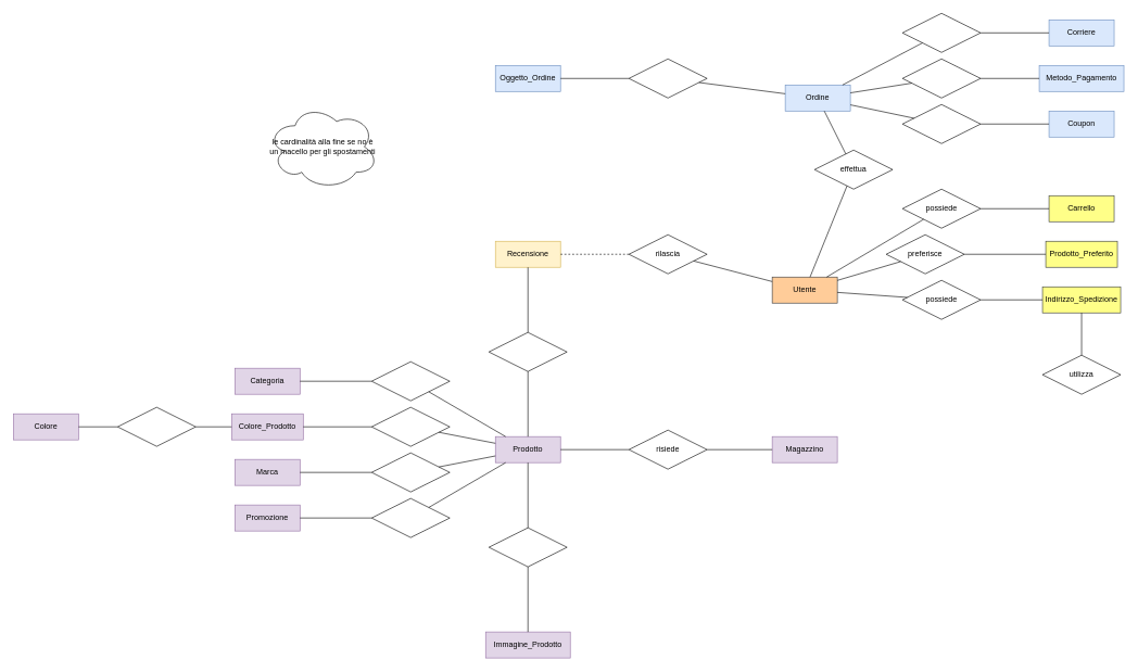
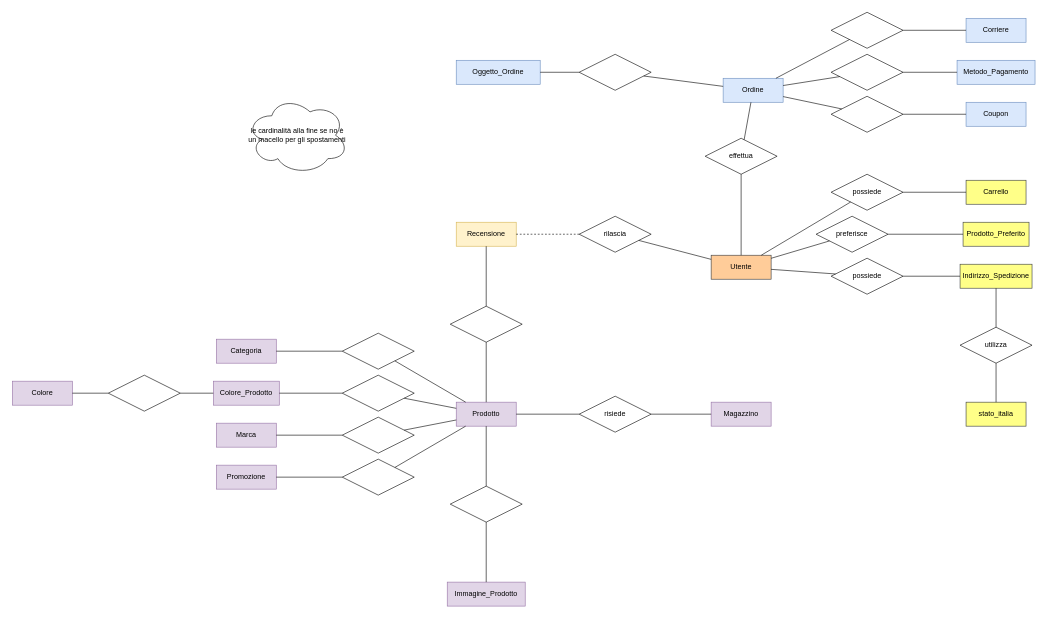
  <mxCell id="0" />
  <mxCell id="1" parent="0" />
+ <mxCell id="2" value="stato_italia" style="whiteSpace=wrap;html=1;align=center;fillColor=#ffff88;strokeColor=#36393d;" vertex="1" parent="1"><mxGeometry x="1610" y="670" width="100" height="40" as="geometry" /></mxCell>
  <mxCell id="3" value="Magazzino" style="whiteSpace=wrap;html=1;align=center;fillColor=#e1d5e7;strokeColor=#9673a6;" vertex="1" parent="1"><mxGeometry x="1185" y="670" width="100" height="40" as="geometry" /></mxCell>
  <mxCell id="4" value="Metodo_Pagamento" style="whiteSpace=wrap;html=1;align=center;fillColor=#dae8fc;strokeColor=#6c8ebf;" vertex="1" parent="1"><mxGeometry x="1595" y="100" width="130" height="40" as="geometry" /></mxCell>
  <mxCell id="5" value="Immagine_Prodotto" style="whiteSpace=wrap;html=1;align=center;fillColor=#e1d5e7;strokeColor=#9673a6;" vertex="1" parent="1"><mxGeometry x="745" y="970" width="130" height="40" as="geometry" /></mxCell>
  <mxCell id="6" value="Corriere" style="whiteSpace=wrap;html=1;align=center;fillColor=#dae8fc;strokeColor=#6c8ebf;" vertex="1" parent="1"><mxGeometry x="1610" y="30" width="100" height="40" as="geometry" /></mxCell>
  <mxCell id="7" value="Coupon" style="whiteSpace=wrap;html=1;align=center;fillColor=#dae8fc;strokeColor=#6c8ebf;" vertex="1" parent="1"><mxGeometry x="1610" y="170" width="100" height="40" as="geometry" /></mxCell>
  <mxCell id="8" value="Recensione" style="whiteSpace=wrap;html=1;align=center;fillColor=#fff2cc;strokeColor=#d6b656;" vertex="1" parent="1"><mxGeometry x="760" y="370" width="100" height="40" as="geometry" /></mxCell>
  <mxCell id="9" value="Indirizzo_Spedizione" style="whiteSpace=wrap;html=1;align=center;fillColor=#ffff88;strokeColor=#36393d;" vertex="1" parent="1"><mxGeometry x="1600" y="440" width="120" height="40" as="geometry" /></mxCell>
  <mxCell id="10" value="Carrello" style="whiteSpace=wrap;html=1;align=center;fillColor=#ffff88;strokeColor=#36393d;" vertex="1" parent="1"><mxGeometry x="1610" y="300" width="100" height="40" as="geometry" /></mxCell>
- <mxCell id="11" value="Oggetto_Ordine" style="whiteSpace=wrap;html=1;align=center;fillColor=#dae8fc;strokeColor=#6c8ebf;" vertex="1" parent="1"><mxGeometry x="760" y="100" width="100" height="40" as="geometry" /></mxCell>
+ <mxCell id="11" value="Oggetto_Ordine" style="whiteSpace=wrap;html=1;align=center;fillColor=#dae8fc;strokeColor=#6c8ebf;" vertex="1" parent="1"><mxGeometry x="760" y="100" width="140" height="40" as="geometry" /></mxCell>
  <mxCell id="12" value="Ordine" style="whiteSpace=wrap;html=1;align=center;fillColor=#dae8fc;strokeColor=#6c8ebf;" vertex="1" parent="1"><mxGeometry x="1205" y="130" width="100" height="40" as="geometry" /></mxCell>
  <mxCell id="13" value="Prodotto_Preferito" style="whiteSpace=wrap;html=1;align=center;fillColor=#ffff88;strokeColor=#36393d;" vertex="1" parent="1"><mxGeometry x="1605" y="370" width="110" height="40" as="geometry" /></mxCell>
  <mxCell id="14" value="Prodotto" style="whiteSpace=wrap;html=1;align=center;fillColor=#e1d5e7;strokeColor=#9673a6;" vertex="1" parent="1"><mxGeometry x="760" y="670" width="100" height="40" as="geometry" /></mxCell>
  <mxCell id="15" value="Promozione" style="whiteSpace=wrap;html=1;align=center;fillColor=#e1d5e7;strokeColor=#9673a6;" vertex="1" parent="1"><mxGeometry x="360" y="775" width="100" height="40" as="geometry" /></mxCell>
  <mxCell id="16" value="Utente" style="whiteSpace=wrap;html=1;align=center;fillColor=#ffcc99;strokeColor=#36393d;" vertex="1" parent="1"><mxGeometry x="1185" y="425" width="100" height="40" as="geometry" /></mxCell>
  <mxCell id="17" value="possiede" style="shape=rhombus;perimeter=rhombusPerimeter;whiteSpace=wrap;html=1;align=center;" vertex="1" parent="1"><mxGeometry x="1385" y="290" width="120" height="60" as="geometry" /></mxCell>
  <mxCell id="18" value="" style="endArrow=none;html=1;rounded=0;" edge="1" parent="1" source="16" target="17"><mxGeometry relative="1" as="geometry"><mxPoint x="1435" y="630" as="sourcePoint" /><mxPoint x="1595" y="630" as="targetPoint" /></mxGeometry></mxCell>
  <mxCell id="19" value="" style="endArrow=none;html=1;rounded=0;" edge="1" parent="1" source="17" target="10"><mxGeometry relative="1" as="geometry"><mxPoint x="1515" y="485" as="sourcePoint" /><mxPoint x="1395" y="365" as="targetPoint" /></mxGeometry></mxCell>
  <mxCell id="20" value="risiede" style="shape=rhombus;perimeter=rhombusPerimeter;whiteSpace=wrap;html=1;align=center;" vertex="1" parent="1"><mxGeometry x="965" y="660" width="120" height="60" as="geometry" /></mxCell>
  <mxCell id="21" value="" style="endArrow=none;html=1;rounded=0;" edge="1" parent="1" target="20" source="14"><mxGeometry relative="1" as="geometry"><mxPoint x="857.5" y="690" as="sourcePoint" /><mxPoint x="1167.5" y="930" as="targetPoint" /></mxGeometry></mxCell>
  <mxCell id="22" value="" style="endArrow=none;html=1;rounded=0;" edge="1" parent="1" source="20" target="3"><mxGeometry relative="1" as="geometry"><mxPoint x="1087.5" y="820" as="sourcePoint" /><mxPoint x="1182.5" y="690" as="targetPoint" /></mxGeometry></mxCell>
  <mxCell id="23" value="Colore" style="whiteSpace=wrap;html=1;align=center;fillColor=#e1d5e7;strokeColor=#9673a6;" vertex="1" parent="1"><mxGeometry x="20" y="635" width="100" height="40" as="geometry" /></mxCell>
  <mxCell id="24" value="Colore_Prodotto" style="whiteSpace=wrap;html=1;align=center;fillColor=#e1d5e7;strokeColor=#9673a6;" vertex="1" parent="1"><mxGeometry x="355" y="635" width="110" height="40" as="geometry" /></mxCell>
  <mxCell id="25" value="Marca" style="whiteSpace=wrap;html=1;align=center;fillColor=#e1d5e7;strokeColor=#9673a6;" vertex="1" parent="1"><mxGeometry x="360" y="705" width="100" height="40" as="geometry" /></mxCell>
  <mxCell id="26" value="Categoria" style="whiteSpace=wrap;html=1;align=center;fillColor=#e1d5e7;strokeColor=#9673a6;" vertex="1" parent="1"><mxGeometry x="360" y="565" width="100" height="40" as="geometry" /></mxCell>
  <mxCell id="27" value="" style="shape=rhombus;perimeter=rhombusPerimeter;whiteSpace=wrap;html=1;align=center;" vertex="1" parent="1"><mxGeometry x="570" y="555" width="120" height="60" as="geometry" /></mxCell>
  <mxCell id="28" value="" style="endArrow=none;html=1;rounded=0;" edge="1" parent="1" target="27" source="14"><mxGeometry relative="1" as="geometry"><mxPoint x="755" y="810" as="sourcePoint" /><mxPoint x="1062.5" y="1050" as="targetPoint" /></mxGeometry></mxCell>
  <mxCell id="29" value="" style="endArrow=none;html=1;rounded=0;" edge="1" parent="1" source="27" target="26"><mxGeometry relative="1" as="geometry"><mxPoint x="542.5" y="785" as="sourcePoint" /><mxPoint x="640" y="655" as="targetPoint" /></mxGeometry></mxCell>
  <mxCell id="30" value="le cardinalità alla fine se no è un macello per gli spostamenti" style="ellipse;shape=cloud;whiteSpace=wrap;html=1;align=center;" vertex="1" parent="1"><mxGeometry x="410" y="160" width="170" height="130" as="geometry" /></mxCell>
  <mxCell id="31" value="" style="shape=rhombus;perimeter=rhombusPerimeter;whiteSpace=wrap;html=1;align=center;" vertex="1" parent="1"><mxGeometry x="570" y="625" width="120" height="60" as="geometry" /></mxCell>
  <mxCell id="32" value="" style="endArrow=none;html=1;rounded=0;" edge="1" parent="1" target="31" source="14"><mxGeometry relative="1" as="geometry"><mxPoint x="750" y="770" as="sourcePoint" /><mxPoint x="984.5" y="1110" as="targetPoint" /></mxGeometry></mxCell>
  <mxCell id="33" value="" style="endArrow=none;html=1;rounded=0;" edge="1" parent="1" source="31" target="24"><mxGeometry relative="1" as="geometry"><mxPoint x="464.5" y="845" as="sourcePoint" /><mxPoint x="476" y="815" as="targetPoint" /></mxGeometry></mxCell>
  <mxCell id="34" value="" style="shape=rhombus;perimeter=rhombusPerimeter;whiteSpace=wrap;html=1;align=center;" vertex="1" parent="1"><mxGeometry x="570" y="695" width="120" height="60" as="geometry" /></mxCell>
  <mxCell id="35" value="" style="endArrow=none;html=1;rounded=0;" edge="1" parent="1" target="34" source="14"><mxGeometry relative="1" as="geometry"><mxPoint x="1019" y="750" as="sourcePoint" /><mxPoint x="1253.5" y="1090" as="targetPoint" /></mxGeometry></mxCell>
  <mxCell id="36" value="" style="endArrow=none;html=1;rounded=0;" edge="1" parent="1" source="34" target="25"><mxGeometry relative="1" as="geometry"><mxPoint x="733.5" y="825" as="sourcePoint" /><mxPoint x="745" y="795" as="targetPoint" /></mxGeometry></mxCell>
  <mxCell id="37" value="" style="shape=rhombus;perimeter=rhombusPerimeter;whiteSpace=wrap;html=1;align=center;" vertex="1" parent="1"><mxGeometry x="180" y="625" width="120" height="60" as="geometry" /></mxCell>
  <mxCell id="38" value="" style="endArrow=none;html=1;rounded=0;" edge="1" parent="1" target="37" source="24"><mxGeometry relative="1" as="geometry"><mxPoint x="240" y="745" as="sourcePoint" /><mxPoint x="474.5" y="1085" as="targetPoint" /></mxGeometry></mxCell>
  <mxCell id="39" value="" style="endArrow=none;html=1;rounded=0;" edge="1" parent="1" source="37" target="23"><mxGeometry relative="1" as="geometry"><mxPoint x="394.5" y="975" as="sourcePoint" /><mxPoint x="406" y="945" as="targetPoint" /></mxGeometry></mxCell>
- <mxCell id="40" value="effettua" style="shape=rhombus;perimeter=rhombusPerimeter;whiteSpace=wrap;html=1;align=center;" vertex="1" parent="1"><mxGeometry x="1250" y="230" width="120" height="60" as="geometry" /></mxCell>
+ <mxCell id="40" value="effettua" style="shape=rhombus;perimeter=rhombusPerimeter;whiteSpace=wrap;html=1;align=center;" vertex="1" parent="1"><mxGeometry x="1175" y="230" width="120" height="60" as="geometry" /></mxCell>
  <mxCell id="41" value="" style="endArrow=none;html=1;rounded=0;" edge="1" parent="1" target="40" source="12"><mxGeometry relative="1" as="geometry"><mxPoint x="1095" y="230" as="sourcePoint" /><mxPoint x="1235" y="210" as="targetPoint" /></mxGeometry></mxCell>
  <mxCell id="42" value="" style="endArrow=none;html=1;rounded=0;" edge="1" parent="1" source="40" target="16"><mxGeometry relative="1" as="geometry"><mxPoint x="1322.5" y="400" as="sourcePoint" /><mxPoint x="1420" y="270" as="targetPoint" /></mxGeometry></mxCell>
  <mxCell id="43" value="" style="shape=rhombus;perimeter=rhombusPerimeter;whiteSpace=wrap;html=1;align=center;" vertex="1" parent="1"><mxGeometry x="965" y="90" width="120" height="60" as="geometry" /></mxCell>
  <mxCell id="44" value="" style="endArrow=none;html=1;rounded=0;" edge="1" parent="1" target="43" source="12"><mxGeometry relative="1" as="geometry"><mxPoint x="1390" y="150" as="sourcePoint" /><mxPoint x="1697.5" y="390" as="targetPoint" /></mxGeometry></mxCell>
  <mxCell id="45" value="" style="endArrow=none;html=1;rounded=0;" edge="1" parent="1" source="43" target="11"><mxGeometry relative="1" as="geometry"><mxPoint x="1617.5" y="280" as="sourcePoint" /><mxPoint x="1715" y="150" as="targetPoint" /></mxGeometry></mxCell>
  <mxCell id="46" value="rilascia" style="shape=rhombus;perimeter=rhombusPerimeter;whiteSpace=wrap;html=1;align=center;" vertex="1" parent="1"><mxGeometry x="965" y="360" width="120" height="60" as="geometry" /></mxCell>
  <mxCell id="47" value="" style="endArrow=none;html=1;rounded=0;dashed=1;" edge="1" parent="1" target="46" source="8"><mxGeometry relative="1" as="geometry"><mxPoint x="790" y="400" as="sourcePoint" /><mxPoint x="1100" y="640" as="targetPoint" /></mxGeometry></mxCell>
  <mxCell id="48" value="" style="endArrow=none;html=1;rounded=0;" edge="1" parent="1" source="46" target="16"><mxGeometry relative="1" as="geometry"><mxPoint x="1020" y="530" as="sourcePoint" /><mxPoint x="1140" y="400" as="targetPoint" /></mxGeometry></mxCell>
  <mxCell id="49" value="" style="shape=rhombus;perimeter=rhombusPerimeter;whiteSpace=wrap;html=1;align=center;" vertex="1" parent="1"><mxGeometry x="750" y="510" width="120" height="60" as="geometry" /></mxCell>
  <mxCell id="50" value="" style="endArrow=none;html=1;rounded=0;" edge="1" parent="1" target="49" source="8"><mxGeometry relative="1" as="geometry"><mxPoint x="830" y="430" as="sourcePoint" /><mxPoint x="997.5" y="760" as="targetPoint" /></mxGeometry></mxCell>
  <mxCell id="51" value="" style="endArrow=none;html=1;rounded=0;" edge="1" parent="1" source="49" target="14"><mxGeometry relative="1" as="geometry"><mxPoint x="917.5" y="650" as="sourcePoint" /><mxPoint x="830" y="620" as="targetPoint" /></mxGeometry></mxCell>
  <mxCell id="52" value="" style="shape=rhombus;perimeter=rhombusPerimeter;whiteSpace=wrap;html=1;align=center;" vertex="1" parent="1"><mxGeometry x="750" y="810" width="120" height="60" as="geometry" /></mxCell>
  <mxCell id="53" value="" style="endArrow=none;html=1;rounded=0;" edge="1" parent="1" target="52" source="14"><mxGeometry relative="1" as="geometry"><mxPoint x="890" y="750" as="sourcePoint" /><mxPoint x="997.5" y="1060" as="targetPoint" /></mxGeometry></mxCell>
  <mxCell id="54" value="" style="endArrow=none;html=1;rounded=0;" edge="1" parent="1" source="52" target="5"><mxGeometry relative="1" as="geometry"><mxPoint x="917.5" y="950" as="sourcePoint" /><mxPoint x="810" y="970" as="targetPoint" /></mxGeometry></mxCell>
  <mxCell id="55" value="" style="shape=rhombus;perimeter=rhombusPerimeter;whiteSpace=wrap;html=1;align=center;" vertex="1" parent="1"><mxGeometry x="1385" y="90" width="120" height="60" as="geometry" /></mxCell>
  <mxCell id="56" value="" style="endArrow=none;html=1;rounded=0;" edge="1" parent="1" target="55" source="4"><mxGeometry relative="1" as="geometry"><mxPoint x="1235" y="-160" as="sourcePoint" /><mxPoint x="1422.5" y="190" as="targetPoint" /></mxGeometry></mxCell>
  <mxCell id="57" value="" style="endArrow=none;html=1;rounded=0;" edge="1" parent="1" source="55" target="12"><mxGeometry relative="1" as="geometry"><mxPoint x="1342.5" y="80" as="sourcePoint" /><mxPoint x="1235" y="100" as="targetPoint" /></mxGeometry></mxCell>
  <mxCell id="58" value="" style="shape=rhombus;perimeter=rhombusPerimeter;whiteSpace=wrap;html=1;align=center;" vertex="1" parent="1"><mxGeometry x="570" y="765" width="120" height="60" as="geometry" /></mxCell>
  <mxCell id="59" value="" style="endArrow=none;html=1;rounded=0;" edge="1" parent="1" target="58" source="14"><mxGeometry relative="1" as="geometry"><mxPoint x="750" y="780" as="sourcePoint" /><mxPoint x="1243.5" y="1161" as="targetPoint" /></mxGeometry></mxCell>
  <mxCell id="60" value="" style="endArrow=none;html=1;rounded=0;" edge="1" parent="1" source="58" target="15"><mxGeometry relative="1" as="geometry"><mxPoint x="723.5" y="896" as="sourcePoint" /><mxPoint x="430" y="895" as="targetPoint" /></mxGeometry></mxCell>
  <mxCell id="61" value="" style="shape=rhombus;perimeter=rhombusPerimeter;whiteSpace=wrap;html=1;align=center;" vertex="1" parent="1"><mxGeometry x="1385" y="160" width="120" height="60" as="geometry" /></mxCell>
  <mxCell id="62" value="" style="endArrow=none;html=1;rounded=0;" edge="1" parent="1" target="61" source="7"><mxGeometry relative="1" as="geometry"><mxPoint x="1595" y="190" as="sourcePoint" /><mxPoint x="1422.5" y="260" as="targetPoint" /></mxGeometry></mxCell>
  <mxCell id="63" value="" style="endArrow=none;html=1;rounded=0;" edge="1" parent="1" source="61" target="12"><mxGeometry relative="1" as="geometry"><mxPoint x="1342.5" y="150" as="sourcePoint" /><mxPoint x="1285" y="190" as="targetPoint" /></mxGeometry></mxCell>
  <mxCell id="64" value="" style="shape=rhombus;perimeter=rhombusPerimeter;whiteSpace=wrap;html=1;align=center;" vertex="1" parent="1"><mxGeometry x="1385" y="20" width="120" height="60" as="geometry" /></mxCell>
  <mxCell id="65" value="" style="endArrow=none;html=1;rounded=0;" edge="1" parent="1" target="64" source="6"><mxGeometry relative="1" as="geometry"><mxPoint x="1595" y="50" as="sourcePoint" /><mxPoint x="1422.5" y="120" as="targetPoint" /></mxGeometry></mxCell>
  <mxCell id="66" value="" style="endArrow=none;html=1;rounded=0;" edge="1" parent="1" source="64" target="12"><mxGeometry relative="1" as="geometry"><mxPoint x="1342.5" y="10" as="sourcePoint" /><mxPoint x="1285" y="50" as="targetPoint" /></mxGeometry></mxCell>
  <mxCell id="67" value="utilizza" style="shape=rhombus;perimeter=rhombusPerimeter;whiteSpace=wrap;html=1;align=center;" vertex="1" parent="1"><mxGeometry x="1600" y="545" width="120" height="60" as="geometry" /></mxCell>
  <mxCell id="68" value="" style="endArrow=none;html=1;rounded=0;" edge="1" parent="1" target="67" source="9"><mxGeometry relative="1" as="geometry"><mxPoint x="1655" y="750" as="sourcePoint" /><mxPoint x="1962.5" y="990" as="targetPoint" /></mxGeometry></mxCell>
+ <mxCell id="69" value="" style="endArrow=none;html=1;rounded=0;" edge="1" parent="1" source="67" target="2"><mxGeometry relative="1" as="geometry"><mxPoint x="1882.5" y="880" as="sourcePoint" /><mxPoint x="1980" y="750" as="targetPoint" /></mxGeometry></mxCell>
  <mxCell id="70" value="possiede" style="shape=rhombus;perimeter=rhombusPerimeter;whiteSpace=wrap;html=1;align=center;" vertex="1" parent="1"><mxGeometry x="1385" y="430" width="120" height="60" as="geometry" /></mxCell>
  <mxCell id="71" value="" style="endArrow=none;html=1;rounded=0;" edge="1" parent="1" target="70" source="16"><mxGeometry relative="1" as="geometry"><mxPoint x="1285" y="460" as="sourcePoint" /><mxPoint x="1595" y="700" as="targetPoint" /></mxGeometry></mxCell>
  <mxCell id="72" value="" style="endArrow=none;html=1;rounded=0;" edge="1" parent="1" source="70" target="9"><mxGeometry relative="1" as="geometry"><mxPoint x="1515" y="555" as="sourcePoint" /><mxPoint x="1610" y="425" as="targetPoint" /></mxGeometry></mxCell>
  <mxCell id="73" value="preferisce" style="shape=rhombus;perimeter=rhombusPerimeter;whiteSpace=wrap;html=1;align=center;" vertex="1" parent="1"><mxGeometry x="1360" y="360" width="120" height="60" as="geometry" /></mxCell>
  <mxCell id="74" value="" style="endArrow=none;html=1;rounded=0;" edge="1" parent="1" target="73" source="16"><mxGeometry relative="1" as="geometry"><mxPoint x="1285" y="473" as="sourcePoint" /><mxPoint x="1595" y="775" as="targetPoint" /></mxGeometry></mxCell>
  <mxCell id="75" value="" style="endArrow=none;html=1;rounded=0;" edge="1" parent="1" source="73" target="13"><mxGeometry relative="1" as="geometry"><mxPoint x="1515" y="630" as="sourcePoint" /><mxPoint x="1600" y="500" as="targetPoint" /></mxGeometry></mxCell>
